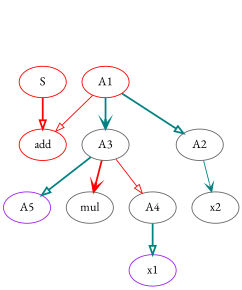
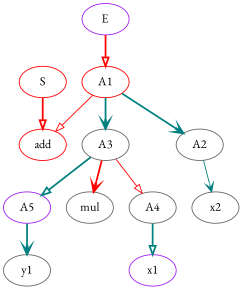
  digraph {
    fontname="EB Garamond"
    ordering=in
    node [color=gray40 fontname="EB Garamond" texlbl="$\langle A \rangle$"]
    edge [arrowhead=onormal color=teal fontname="EB Garamond" style=bold]
    S [color=red texlbl="$\langle S \rangle$"]
    add [color=red texlbl="$+$"]
+   E [color=purple texlbl="$\langle E \rangle$"]
    A1 [color=red]
    A3
    A2
    A5 [color=purple]
    mul [texlbl="$\cdot$"]
    A4
    x2 [texlbl="$x$"]
+   y1 [texlbl="$y$"]
    x1 [color=purple texlbl="$x$"]
    S -> add [color=red]
+   E -> A1 [color=red]
    A1 -> add [color=red style=solid]
    A1 -> A3 [arrowhead=vee]
-   A1 -> A2
+   A1 -> A2 [arrowhead=vee]
    A3 -> A5
    A3 -> mul [arrowhead=vee color=red]
    A3 -> A4 [color=red style=solid]
    A2 -> x2 [arrowhead=vee style=solid]
+   A5 -> y1 [arrowhead=vee]
    A4 -> x1
  }
